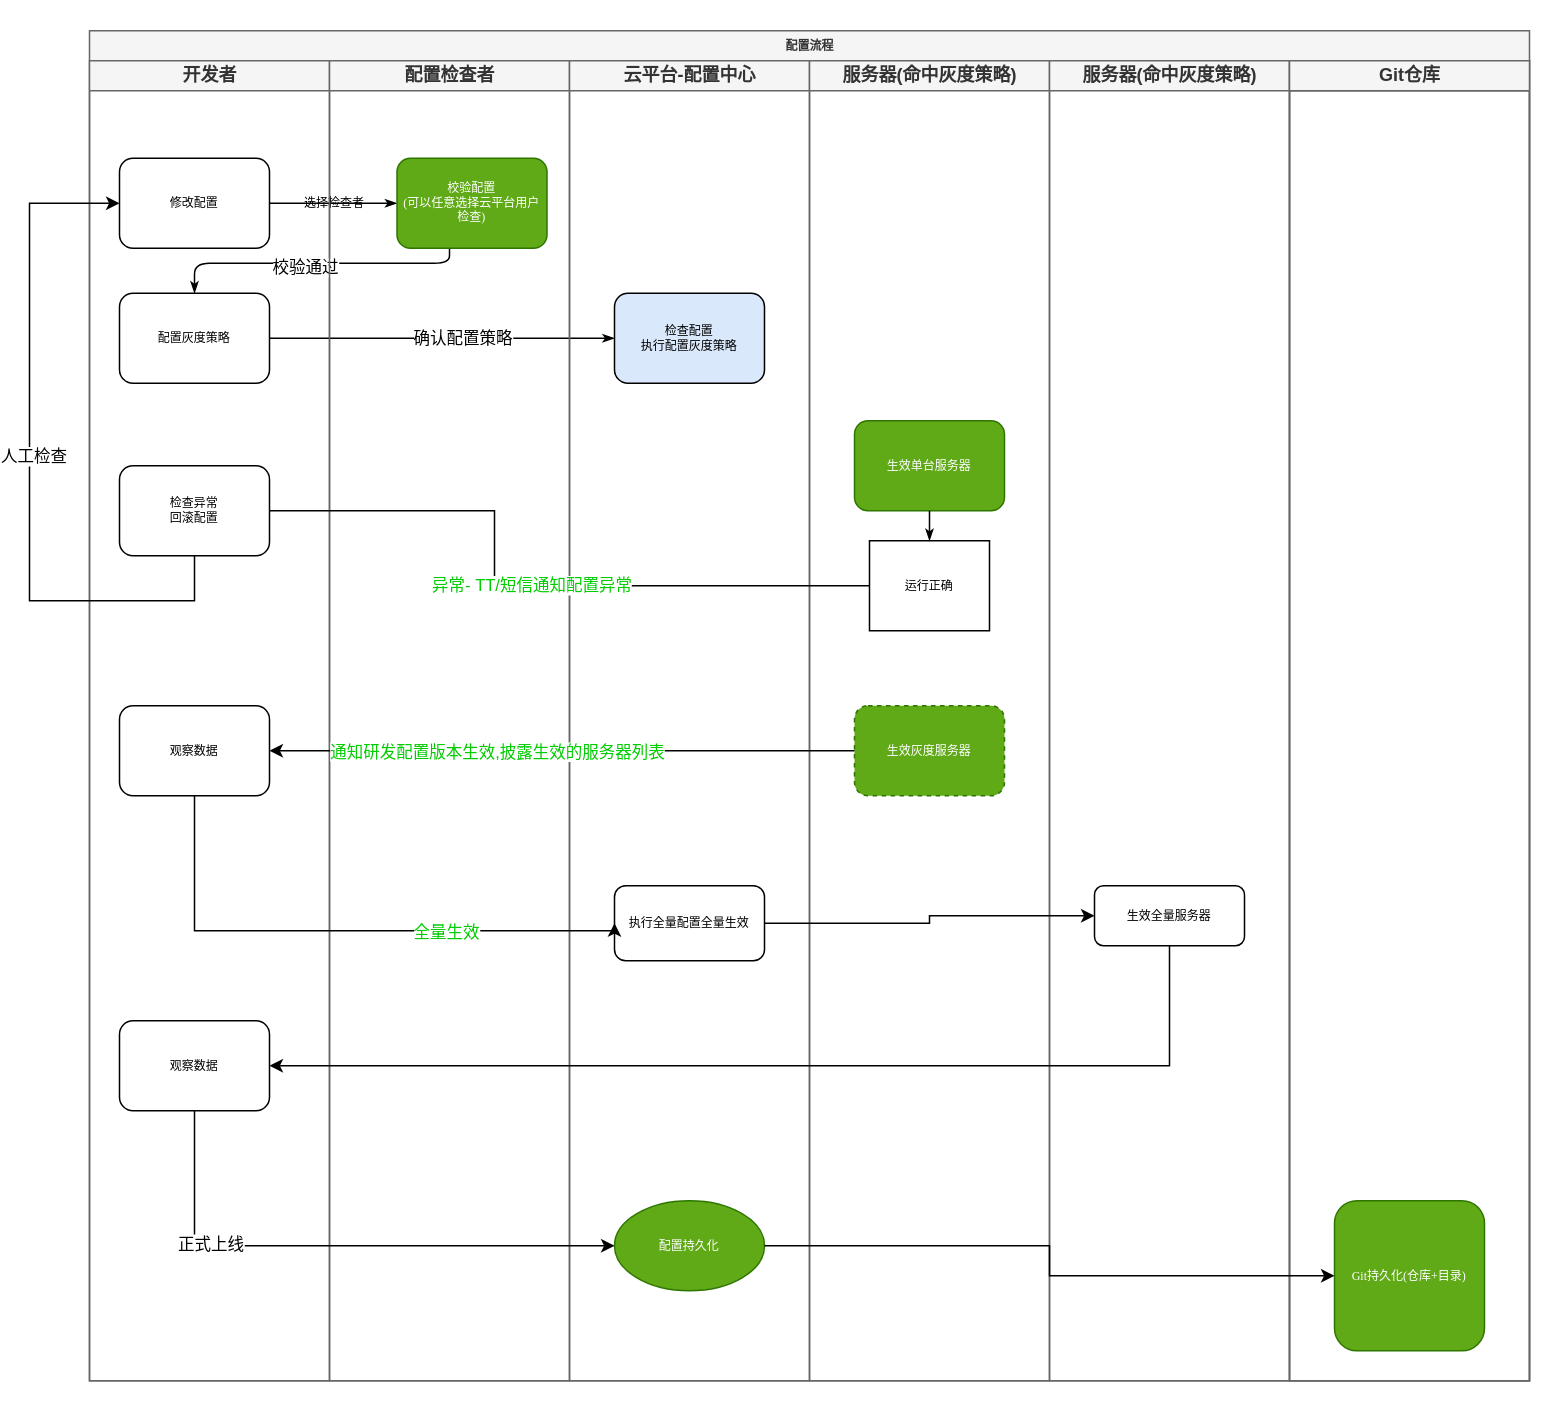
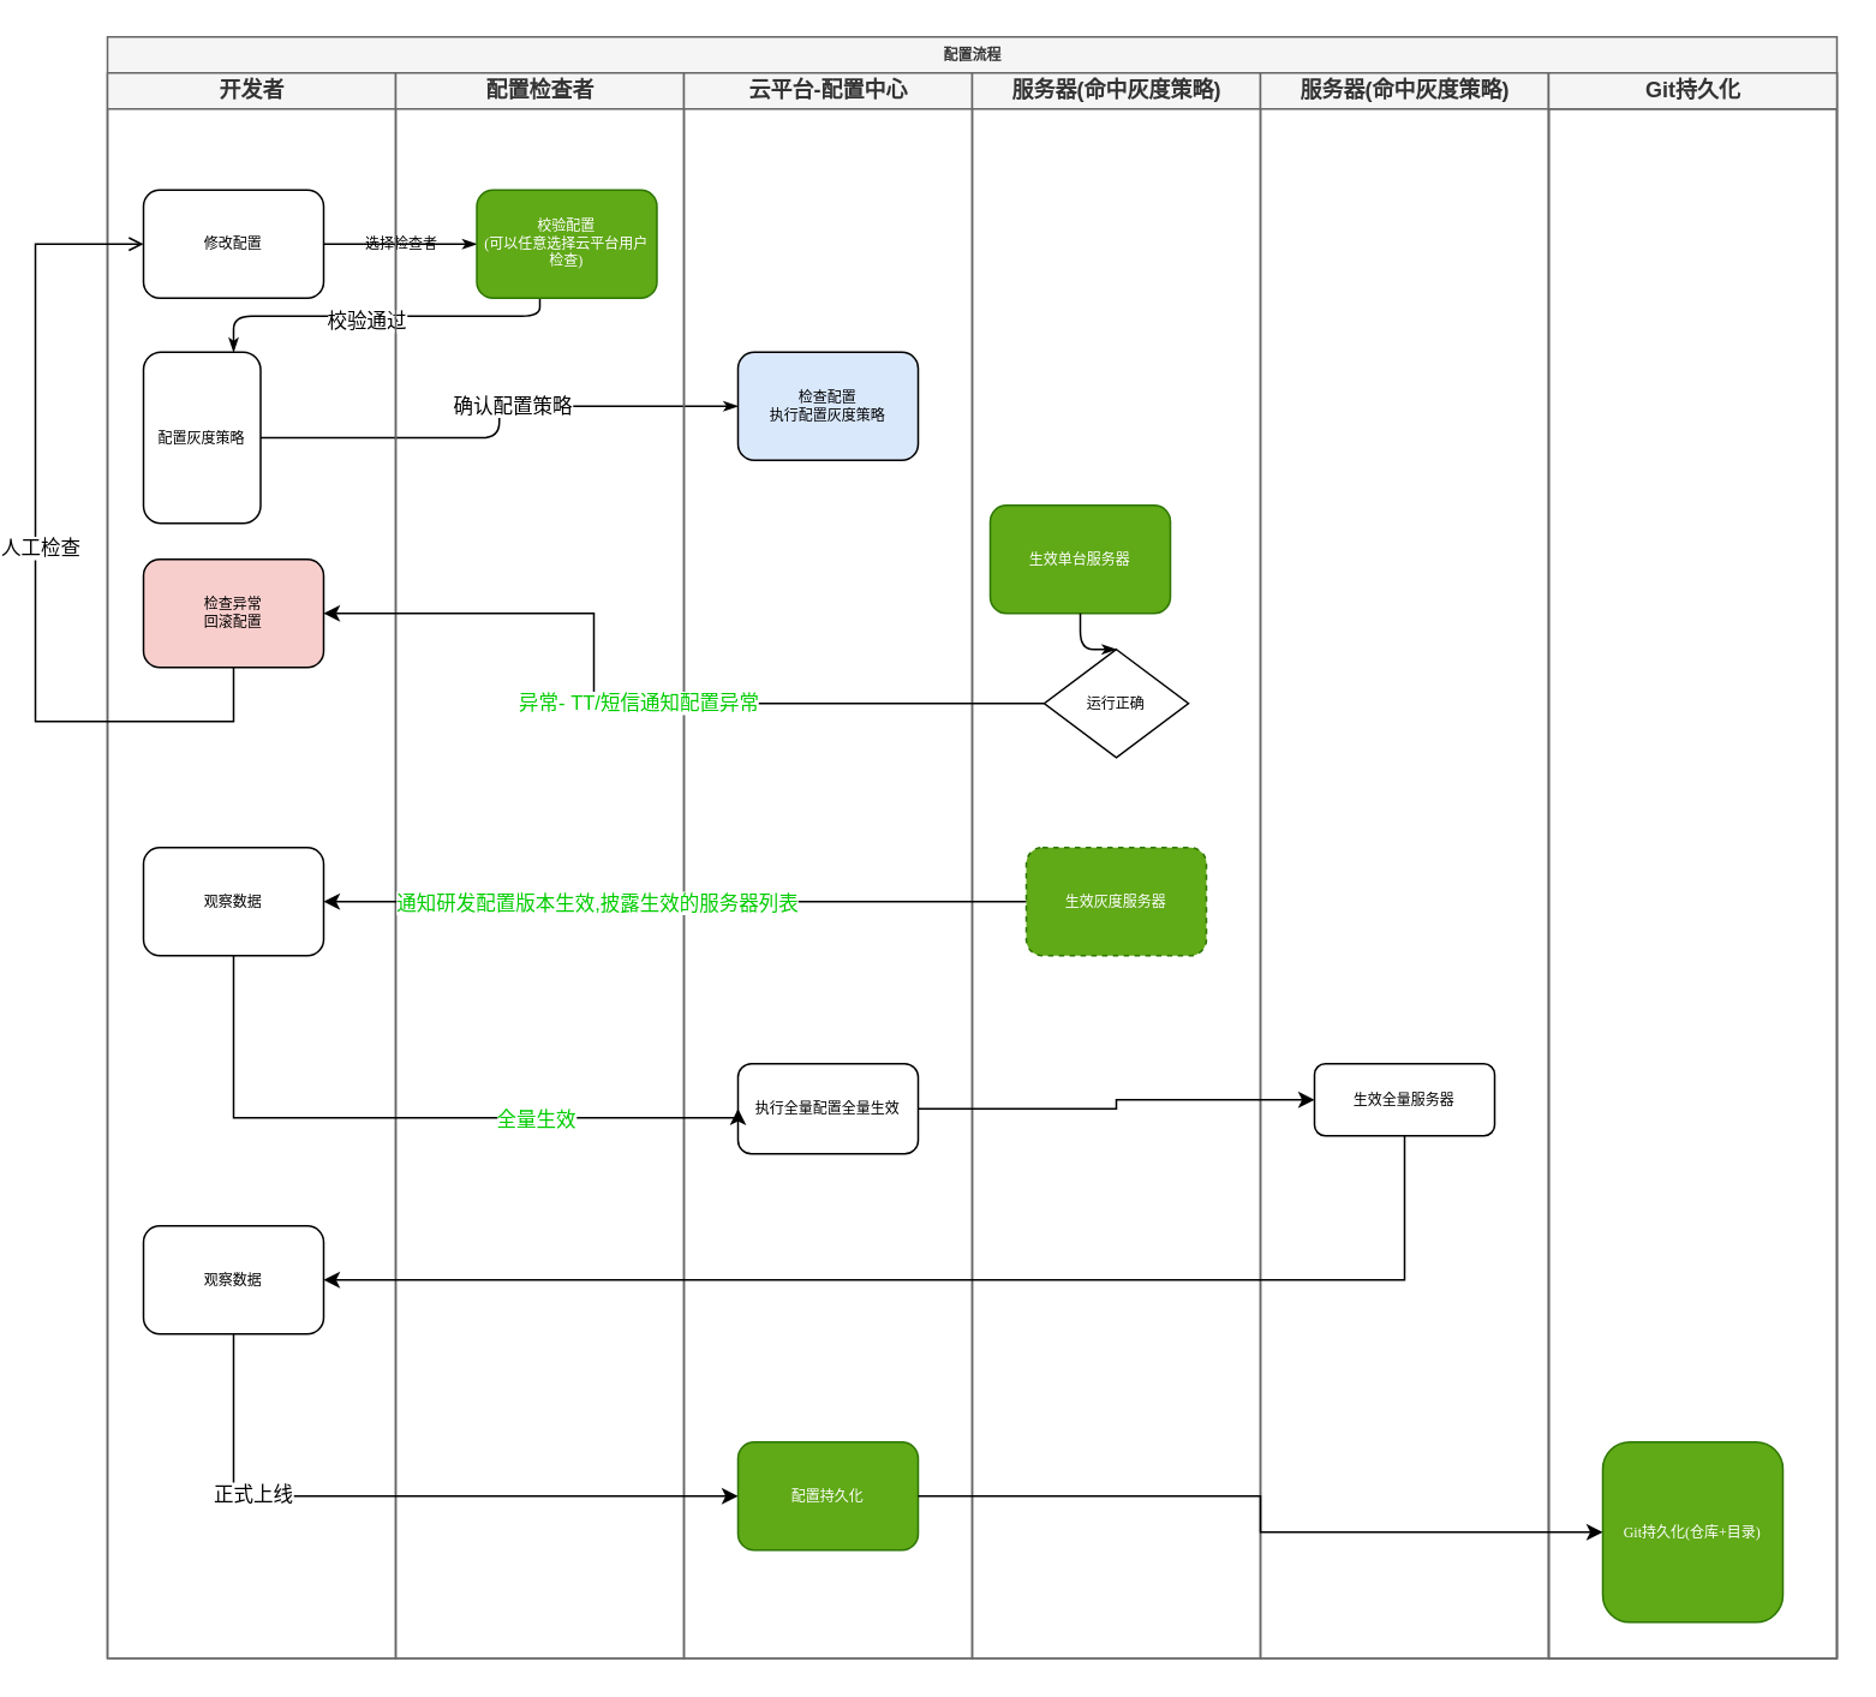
  <mxCell id="0" />
  <mxCell id="1" parent="0" />
  <mxCell id="2" value="配置流程" style="swimlane;html=1;childLayout=stackLayout;startSize=20;rounded=0;shadow=0;labelBackgroundColor=none;strokeWidth=1;fontFamily=Verdana;fontSize=8;align=center;fillColor=#f5f5f5;fontColor=#333333;strokeColor=#666666;" parent="1" vertex="1"><mxGeometry x="20" y="20" width="960" height="900" as="geometry" /></mxCell>
  <mxCell id="3" value="开发者" style="swimlane;html=1;startSize=20;fillColor=#f5f5f5;fontColor=#333333;strokeColor=#666666;" parent="2" vertex="1"><mxGeometry y="20" width="160" height="880" as="geometry" /></mxCell>
  <mxCell id="4" value="修改配置" style="rounded=1;whiteSpace=wrap;html=1;shadow=0;labelBackgroundColor=none;strokeWidth=1;fontFamily=Verdana;fontSize=8;align=center;" parent="3" vertex="1"><mxGeometry x="20" y="65" width="100" height="60" as="geometry" /></mxCell>
- <mxCell id="5" value="配置灰度策略" style="rounded=1;whiteSpace=wrap;html=1;shadow=0;labelBackgroundColor=none;strokeWidth=1;fontFamily=Verdana;fontSize=8;align=center;" parent="3" vertex="1"><mxGeometry x="20" y="155" width="100" height="60" as="geometry" /></mxCell>
- <mxCell id="6" style="edgeStyle=orthogonalEdgeStyle;rounded=0;orthogonalLoop=1;jettySize=auto;html=1;entryX=0;entryY=0.5;entryDx=0;entryDy=0;" edge="1" parent="3" source="8" target="4"><mxGeometry relative="1" as="geometry"><Array as="points"><mxPoint x="-40" y="360" /><mxPoint x="-40" y="95" /></Array></mxGeometry></mxCell>
+ <mxCell id="5" value="配置灰度策略" style="rounded=1;whiteSpace=wrap;html=1;shadow=0;labelBackgroundColor=none;strokeWidth=1;fontFamily=Verdana;fontSize=8;align=center;" parent="3" vertex="1"><mxGeometry x="20" y="155" width="65" height="95" as="geometry" /></mxCell>
+ <mxCell id="6" style="edgeStyle=orthogonalEdgeStyle;rounded=0;orthogonalLoop=1;jettySize=auto;html=1;entryX=0;entryY=0.5;entryDx=0;entryDy=0;endArrow=open;" edge="1" parent="3" source="8" target="4"><mxGeometry relative="1" as="geometry"><Array as="points"><mxPoint x="-40" y="360" /><mxPoint x="-40" y="95" /></Array></mxGeometry></mxCell>
  <mxCell id="7" value="人工检查" style="edgeLabel;html=1;align=center;verticalAlign=middle;resizable=0;points=[];" vertex="1" connectable="0" parent="6"><mxGeometry x="0.019" y="-2" relative="1" as="geometry"><mxPoint as="offset" /></mxGeometry></mxCell>
- <mxCell id="8" value="检查异常&lt;br&gt;回滚配置" style="rounded=1;whiteSpace=wrap;html=1;shadow=0;labelBackgroundColor=none;strokeWidth=1;fontFamily=Verdana;fontSize=8;align=center;" vertex="1" parent="3"><mxGeometry x="20" y="270" width="100" height="60" as="geometry" /></mxCell>
+ <mxCell id="8" value="检查异常&lt;br&gt;回滚配置" style="rounded=1;whiteSpace=wrap;html=1;shadow=0;labelBackgroundColor=none;strokeWidth=1;fontFamily=Verdana;fontSize=8;align=center;fillColor=#f8cecc;" vertex="1" parent="3"><mxGeometry x="20" y="270" width="100" height="60" as="geometry" /></mxCell>
  <mxCell id="9" value="观察数据" style="rounded=1;whiteSpace=wrap;html=1;shadow=0;labelBackgroundColor=none;strokeWidth=1;fontFamily=Verdana;fontSize=8;align=center;" vertex="1" parent="3"><mxGeometry x="20" y="430" width="100" height="60" as="geometry" /></mxCell>
  <mxCell id="10" value="观察数据" style="rounded=1;whiteSpace=wrap;html=1;shadow=0;labelBackgroundColor=none;strokeWidth=1;fontFamily=Verdana;fontSize=8;align=center;" vertex="1" parent="3"><mxGeometry x="20" y="640" width="100" height="60" as="geometry" /></mxCell>
  <mxCell id="11" value="选择检查者" style="edgeStyle=orthogonalEdgeStyle;rounded=1;html=1;labelBackgroundColor=none;startArrow=none;startFill=0;startSize=5;endArrow=classicThin;endFill=1;endSize=5;jettySize=auto;orthogonalLoop=1;strokeWidth=1;fontFamily=Verdana;fontSize=8" parent="2" source="4" target="18" edge="1"><mxGeometry relative="1" as="geometry" /></mxCell>
  <mxCell id="12" style="edgeStyle=orthogonalEdgeStyle;rounded=1;html=1;labelBackgroundColor=none;startArrow=none;startFill=0;startSize=5;endArrow=classicThin;endFill=1;endSize=5;jettySize=auto;orthogonalLoop=1;strokeWidth=1;fontFamily=Verdana;fontSize=8" parent="2" source="18" target="5" edge="1"><mxGeometry relative="1" as="geometry"><Array as="points"><mxPoint x="240" y="155" /><mxPoint x="70" y="155" /></Array></mxGeometry></mxCell>
  <mxCell id="13" value="校验通过" style="edgeLabel;html=1;align=center;verticalAlign=middle;resizable=0;points=[];" vertex="1" connectable="0" parent="12"><mxGeometry x="0.07" y="2" relative="1" as="geometry"><mxPoint as="offset" /></mxGeometry></mxCell>
  <mxCell id="14" style="edgeStyle=orthogonalEdgeStyle;rounded=1;html=1;labelBackgroundColor=none;startArrow=none;startFill=0;startSize=5;endArrow=classicThin;endFill=1;endSize=5;jettySize=auto;orthogonalLoop=1;strokeWidth=1;fontFamily=Verdana;fontSize=8" parent="2" source="5" target="20" edge="1"><mxGeometry relative="1" as="geometry" /></mxCell>
  <mxCell id="15" value="确认配置策略" style="edgeLabel;html=1;align=center;verticalAlign=middle;resizable=0;points=[];" vertex="1" connectable="0" parent="14"><mxGeometry x="0.113" y="1" relative="1" as="geometry"><mxPoint as="offset" /></mxGeometry></mxCell>
  <mxCell id="16" style="edgeStyle=orthogonalEdgeStyle;rounded=1;html=1;labelBackgroundColor=none;startArrow=none;startFill=0;startSize=5;endArrow=classicThin;endFill=1;endSize=5;jettySize=auto;orthogonalLoop=1;strokeWidth=1;fontFamily=Verdana;fontSize=8" parent="2" edge="1"><mxGeometry relative="1" as="geometry"><mxPoint x="830" y="690" as="targetPoint" /></mxGeometry></mxCell>
  <mxCell id="17" value="配置检查者" style="swimlane;html=1;startSize=20;fillColor=#f5f5f5;fontColor=#333333;strokeColor=#666666;" parent="2" vertex="1"><mxGeometry x="160" y="20" width="160" height="880" as="geometry" /></mxCell>
  <mxCell id="18" value="校验配置&lt;br&gt;(可以任意选择云平台用户检查)" style="rounded=1;whiteSpace=wrap;html=1;shadow=0;labelBackgroundColor=none;strokeWidth=1;fontFamily=Verdana;fontSize=8;align=center;fillColor=#60a917;strokeColor=#2D7600;fontColor=#ffffff;" parent="17" vertex="1"><mxGeometry x="45" y="65" width="100" height="60" as="geometry" /></mxCell>
  <mxCell id="19" value="云平台-配置中心" style="swimlane;html=1;startSize=20;fillColor=#f5f5f5;fontColor=#333333;strokeColor=#666666;" parent="2" vertex="1"><mxGeometry x="320" y="20" width="160" height="880" as="geometry" /></mxCell>
  <mxCell id="20" value="检查配置&lt;br&gt;执行配置灰度策略" style="rounded=1;whiteSpace=wrap;html=1;shadow=0;labelBackgroundColor=none;strokeWidth=1;fontFamily=Verdana;fontSize=8;align=center;fillColor=#dae8fc;" parent="19" vertex="1"><mxGeometry x="30" y="155" width="100" height="60" as="geometry" /></mxCell>
  <mxCell id="21" value="执行全量配置全量生效" style="rounded=1;whiteSpace=wrap;html=1;shadow=0;labelBackgroundColor=none;strokeWidth=1;fontFamily=Verdana;fontSize=8;align=center;" vertex="1" parent="19"><mxGeometry x="30" y="550" width="100" height="50" as="geometry" /></mxCell>
- <mxCell id="22" value="配置持久化" style="ellipse;whiteSpace=wrap;html=1;shadow=0;labelBackgroundColor=none;strokeWidth=1;fontFamily=Verdana;fontSize=8;align=center;fillColor=#60a917;strokeColor=#2D7600;fontColor=#ffffff;" vertex="1" parent="19"><mxGeometry x="30" y="760" width="100" height="60" as="geometry" /></mxCell>
+ <mxCell id="22" value="配置持久化" style="rounded=1;whiteSpace=wrap;html=1;shadow=0;labelBackgroundColor=none;strokeWidth=1;fontFamily=Verdana;fontSize=8;align=center;fillColor=#60a917;strokeColor=#2D7600;fontColor=#ffffff;" vertex="1" parent="19"><mxGeometry x="30" y="760" width="100" height="60" as="geometry" /></mxCell>
  <mxCell id="23" value="服务器(命中灰度策略)" style="swimlane;html=1;startSize=20;fillColor=#f5f5f5;fontColor=#333333;strokeColor=#666666;" parent="2" vertex="1"><mxGeometry x="480" y="20" width="160" height="880" as="geometry" /></mxCell>
- <mxCell id="24" value="生效单台服务器" style="rounded=1;whiteSpace=wrap;html=1;shadow=0;labelBackgroundColor=none;strokeWidth=1;fontFamily=Verdana;fontSize=8;align=center;fillColor=#60a917;fontColor=#ffffff;strokeColor=#2D7600;" parent="23" vertex="1"><mxGeometry x="30" y="240" width="100" height="60" as="geometry" /></mxCell>
- <mxCell id="25" value="运行正确" style="whiteSpace=wrap;html=1;shadow=0;labelBackgroundColor=none;strokeWidth=1;fontFamily=Verdana;fontSize=8;align=center;rounded=0;" parent="23" vertex="1"><mxGeometry x="40" y="320" width="80" height="60" as="geometry" /></mxCell>
+ <mxCell id="24" value="生效单台服务器" style="rounded=1;whiteSpace=wrap;html=1;shadow=0;labelBackgroundColor=none;strokeWidth=1;fontFamily=Verdana;fontSize=8;align=center;fillColor=#60a917;fontColor=#ffffff;strokeColor=#2D7600;" parent="23" vertex="1"><mxGeometry x="10" y="240" width="100" height="60" as="geometry" /></mxCell>
+ <mxCell id="25" value="运行正确" style="rhombus;whiteSpace=wrap;html=1;rounded=0;shadow=0;labelBackgroundColor=none;strokeWidth=1;fontFamily=Verdana;fontSize=8;align=center;" parent="23" vertex="1"><mxGeometry x="40" y="320" width="80" height="60" as="geometry" /></mxCell>
  <mxCell id="26" value="生效灰度服务器" style="rounded=1;whiteSpace=wrap;html=1;shadow=0;labelBackgroundColor=none;strokeWidth=1;fontFamily=Verdana;fontSize=8;align=center;fillColor=#60a917;fontColor=#ffffff;strokeColor=#2D7600;dashed=1;" parent="23" vertex="1"><mxGeometry x="30" y="430" width="100" height="60" as="geometry" /></mxCell>
  <mxCell id="27" style="edgeStyle=orthogonalEdgeStyle;rounded=1;html=1;labelBackgroundColor=none;startArrow=none;startFill=0;startSize=5;endArrow=classicThin;endFill=1;endSize=5;jettySize=auto;orthogonalLoop=1;strokeColor=#000000;strokeWidth=1;fontFamily=Verdana;fontSize=8;fontColor=#000000;" parent="23" source="24" target="25" edge="1"><mxGeometry relative="1" as="geometry" /></mxCell>
  <mxCell id="28" value="服务器(命中灰度策略)" style="swimlane;html=1;startSize=20;fillColor=#f5f5f5;fontColor=#333333;strokeColor=#666666;" vertex="1" parent="2"><mxGeometry x="640" y="20" width="160" height="880" as="geometry" /></mxCell>
  <mxCell id="29" style="edgeStyle=orthogonalEdgeStyle;rounded=1;html=1;labelBackgroundColor=none;startArrow=none;startFill=0;startSize=5;endArrow=classicThin;endFill=1;endSize=5;jettySize=auto;orthogonalLoop=1;strokeColor=#000000;strokeWidth=1;fontFamily=Verdana;fontSize=8;fontColor=#000000;" edge="1" parent="28"><mxGeometry relative="1" as="geometry"><mxPoint x="80" y="300" as="sourcePoint" /></mxGeometry></mxCell>
  <mxCell id="30" value="是" style="edgeStyle=orthogonalEdgeStyle;rounded=1;html=1;labelBackgroundColor=none;startArrow=none;startFill=0;startSize=5;endArrow=classicThin;endFill=1;endSize=5;jettySize=auto;orthogonalLoop=1;strokeWidth=1;fontFamily=Verdana;fontSize=8" edge="1" parent="28"><mxGeometry relative="1" as="geometry"><mxPoint x="80" y="380" as="sourcePoint" /></mxGeometry></mxCell>
  <mxCell id="31" value="生效全量服务器" style="rounded=1;whiteSpace=wrap;html=1;shadow=0;labelBackgroundColor=none;strokeWidth=1;fontFamily=Verdana;fontSize=8;align=center;" vertex="1" parent="28"><mxGeometry x="30" y="550" width="100" height="40" as="geometry" /></mxCell>
  <mxCell id="32" value="服务器(未命中灰度策略)" style="swimlane;html=1;startSize=20;fillColor=#f5f5f5;fontColor=#333333;strokeColor=#666666;" parent="2" vertex="1"><mxGeometry x="800" y="20" width="160" height="880" as="geometry" /></mxCell>
- <mxCell id="33" style="edgeStyle=orthogonalEdgeStyle;rounded=0;orthogonalLoop=1;jettySize=auto;html=1;entryX=1;entryY=0.5;entryDx=0;entryDy=0;endArrow=none;" edge="1" parent="2" source="25" target="8"><mxGeometry relative="1" as="geometry"><mxPoint x="240" y="340" as="targetPoint" /><Array as="points"><mxPoint x="270" y="370" /><mxPoint x="270" y="320" /></Array></mxGeometry></mxCell>
+ <mxCell id="33" style="edgeStyle=orthogonalEdgeStyle;rounded=0;orthogonalLoop=1;jettySize=auto;html=1;entryX=1;entryY=0.5;entryDx=0;entryDy=0;" edge="1" parent="2" source="25" target="8"><mxGeometry relative="1" as="geometry"><mxPoint x="240" y="340" as="targetPoint" /><Array as="points"><mxPoint x="270" y="370" /><mxPoint x="270" y="320" /></Array></mxGeometry></mxCell>
  <mxCell id="34" value="异常- TT/短信通知配置异常" style="edgeLabel;html=1;align=center;verticalAlign=middle;resizable=0;points=[];fontColor=#00CC00;" vertex="1" connectable="0" parent="33"><mxGeometry x="0.004" y="-1" relative="1" as="geometry"><mxPoint as="offset" /></mxGeometry></mxCell>
  <mxCell id="35" style="edgeStyle=orthogonalEdgeStyle;rounded=0;orthogonalLoop=1;jettySize=auto;html=1;entryX=0;entryY=0.5;entryDx=0;entryDy=0;" edge="1" parent="2" source="9" target="21"><mxGeometry relative="1" as="geometry"><Array as="points"><mxPoint x="70" y="600" /></Array></mxGeometry></mxCell>
  <mxCell id="36" value="全量生效" style="edgeLabel;html=1;align=center;verticalAlign=middle;resizable=0;points=[];fontColor=#00CC00;" vertex="1" connectable="0" parent="35"><mxGeometry x="0.373" relative="1" as="geometry"><mxPoint as="offset" /></mxGeometry></mxCell>
  <mxCell id="37" style="edgeStyle=orthogonalEdgeStyle;rounded=0;orthogonalLoop=1;jettySize=auto;html=1;" edge="1" parent="2" source="21" target="31"><mxGeometry relative="1" as="geometry" /></mxCell>
  <mxCell id="38" style="edgeStyle=orthogonalEdgeStyle;rounded=0;orthogonalLoop=1;jettySize=auto;html=1;" edge="1" parent="2" source="31"><mxGeometry relative="1" as="geometry"><mxPoint x="120" y="690" as="targetPoint" /><Array as="points"><mxPoint x="720" y="600" /><mxPoint x="720" y="690" /><mxPoint x="120" y="690" /></Array></mxGeometry></mxCell>
  <mxCell id="39" style="edgeStyle=orthogonalEdgeStyle;rounded=0;orthogonalLoop=1;jettySize=auto;html=1;entryX=0;entryY=0.5;entryDx=0;entryDy=0;fontColor=#00CC00;" edge="1" parent="2" source="10" target="22"><mxGeometry relative="1" as="geometry"><Array as="points"><mxPoint x="70" y="810" /></Array></mxGeometry></mxCell>
  <mxCell id="40" value="正式上线" style="edgeLabel;html=1;align=center;verticalAlign=middle;resizable=0;points=[];fontColor=#000000;" vertex="1" connectable="0" parent="39"><mxGeometry x="-0.457" y="2" relative="1" as="geometry"><mxPoint as="offset" /></mxGeometry></mxCell>
  <mxCell id="41" style="edgeStyle=orthogonalEdgeStyle;rounded=0;orthogonalLoop=1;jettySize=auto;html=1;" edge="1" parent="1" source="26"><mxGeometry relative="1" as="geometry"><mxPoint x="140" y="500" as="targetPoint" /></mxGeometry></mxCell>
  <mxCell id="42" value="通知研发配置版本生效,披露生效的服务器列表" style="edgeLabel;html=1;align=center;verticalAlign=middle;resizable=0;points=[];fontColor=#00CC00;" vertex="1" connectable="0" parent="41"><mxGeometry x="0.226" relative="1" as="geometry"><mxPoint as="offset" /></mxGeometry></mxCell>
- <mxCell id="43" value="Git仓库" style="swimlane;html=1;startSize=20;fillColor=#f5f5f5;fontColor=#333333;strokeColor=#666666;" vertex="1" parent="1"><mxGeometry x="820" y="40" width="160" height="880" as="geometry" /></mxCell>
+ <mxCell id="43" value="Git持久化" style="swimlane;html=1;startSize=20;fillColor=#f5f5f5;fontColor=#333333;strokeColor=#666666;" vertex="1" parent="1"><mxGeometry x="820" y="40" width="160" height="880" as="geometry" /></mxCell>
  <mxCell id="44" value="Git持久化(仓库+目录)" style="rounded=1;whiteSpace=wrap;html=1;shadow=0;labelBackgroundColor=none;strokeWidth=1;fontFamily=Verdana;fontSize=8;align=center;fillColor=#60a917;fontColor=#ffffff;strokeColor=#2D7600;" vertex="1" parent="43"><mxGeometry x="30" y="760" width="100" height="100" as="geometry" /></mxCell>
  <mxCell id="45" style="edgeStyle=orthogonalEdgeStyle;rounded=0;orthogonalLoop=1;jettySize=auto;html=1;fontColor=#000000;" edge="1" parent="1" source="22" target="44"><mxGeometry relative="1" as="geometry" /></mxCell>
